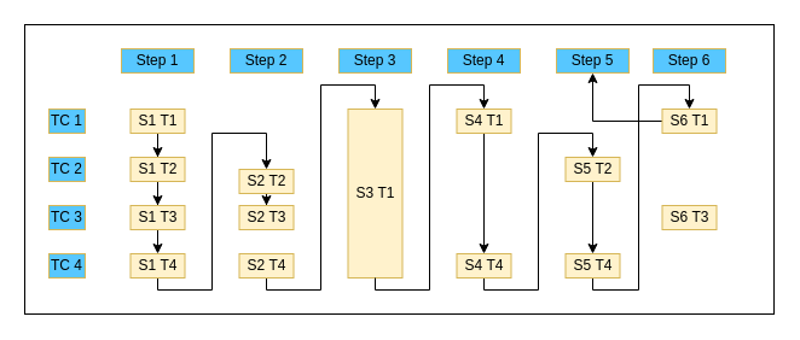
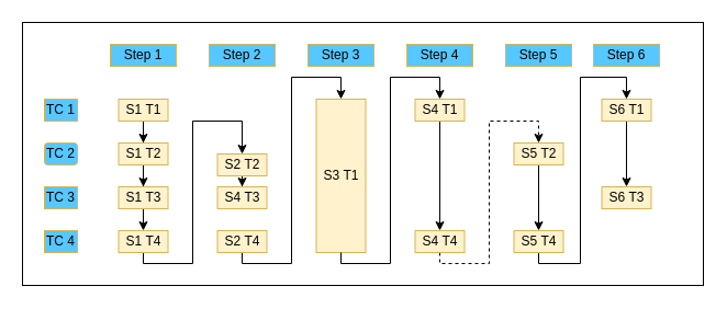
  <mxCell id="0" />
  <mxCell id="1" parent="0" />
  <mxCell id="2" style="edgeStyle=orthogonalEdgeStyle;rounded=0;orthogonalLoop=1;jettySize=auto;html=1;entryX=0.5;entryY=0;entryDx=0;entryDy=0;" parent="1" source="3" target="20" edge="1"><mxGeometry relative="1" as="geometry" /></mxCell>
  <mxCell id="3" value="S1 T1" style="rounded=0;whiteSpace=wrap;html=1;fillColor=#fff2cc;strokeColor=#d6b656;" parent="1" vertex="1"><mxGeometry x="107.5" y="90" width="45" height="20" as="geometry" /></mxCell>
  <mxCell id="4" value="TC 1" style="rounded=0;whiteSpace=wrap;html=1;fillColor=#57C7FF;strokeColor=#d6b656;" parent="1" vertex="1"><mxGeometry x="40" y="90" width="30" height="20" as="geometry" /></mxCell>
  <mxCell id="5" value="Step 1" style="rounded=0;whiteSpace=wrap;html=1;fillColor=#57C7FF;strokeColor=#d6b656;" parent="1" vertex="1"><mxGeometry x="100" y="40" width="60" height="20" as="geometry" /></mxCell>
- <mxCell id="6" value="TC 2" style="rounded=0;whiteSpace=wrap;html=1;fillColor=#57C7FF;strokeColor=#d6b656;" parent="1" vertex="1"><mxGeometry x="40" y="130" width="30" height="20" as="geometry" /></mxCell>
+ <mxCell id="6" value="TC 2" style="whiteSpace=wrap;html=1;fillColor=#57C7FF;strokeColor=#d6b656;rounded=1;" parent="1" vertex="1"><mxGeometry x="40" y="130" width="30" height="20" as="geometry" /></mxCell>
  <mxCell id="7" value="TC 3" style="rounded=0;whiteSpace=wrap;html=1;fillColor=#57C7FF;strokeColor=#d6b656;" parent="1" vertex="1"><mxGeometry x="40" y="170" width="30" height="20" as="geometry" /></mxCell>
  <mxCell id="8" value="TC 4" style="rounded=0;whiteSpace=wrap;html=1;fillColor=#57C7FF;strokeColor=#d6b656;" parent="1" vertex="1"><mxGeometry x="40" y="210" width="30" height="20" as="geometry" /></mxCell>
  <mxCell id="9" value="Step 2" style="rounded=0;whiteSpace=wrap;html=1;fillColor=#57C7FF;strokeColor=#d6b656;" parent="1" vertex="1"><mxGeometry x="190" y="40" width="60" height="20" as="geometry" /></mxCell>
  <mxCell id="10" value="Step 3" style="rounded=0;whiteSpace=wrap;html=1;fillColor=#57C7FF;strokeColor=#d6b656;" parent="1" vertex="1"><mxGeometry x="280" y="40" width="60" height="20" as="geometry" /></mxCell>
  <mxCell id="11" value="Step 4" style="rounded=0;whiteSpace=wrap;html=1;fillColor=#57C7FF;strokeColor=#d6b656;" parent="1" vertex="1"><mxGeometry x="370" y="40" width="60" height="20" as="geometry" /></mxCell>
  <mxCell id="12" value="Step 5" style="rounded=0;whiteSpace=wrap;html=1;fillColor=#57C7FF;strokeColor=#d6b656;" parent="1" vertex="1"><mxGeometry x="460" y="40" width="60" height="20" as="geometry" /></mxCell>
  <mxCell id="13" value="Step 6" style="rounded=0;whiteSpace=wrap;html=1;fillColor=#57C7FF;strokeColor=#d6b656;" parent="1" vertex="1"><mxGeometry x="540" y="40" width="60" height="20" as="geometry" /></mxCell>
  <mxCell id="14" value="S3 T1" style="rounded=0;whiteSpace=wrap;html=1;fillColor=#fff2cc;strokeColor=#d6b656;" parent="1" vertex="1"><mxGeometry x="287.5" y="90" width="45" height="140" as="geometry" /></mxCell>
  <mxCell id="15" style="edgeStyle=orthogonalEdgeStyle;rounded=0;orthogonalLoop=1;jettySize=auto;html=1;entryX=0.5;entryY=0;entryDx=0;entryDy=0;" parent="1" source="16" target="35" edge="1"><mxGeometry relative="1" as="geometry" /></mxCell>
  <mxCell id="16" value="S4 T1" style="rounded=0;whiteSpace=wrap;html=1;fillColor=#fff2cc;strokeColor=#d6b656;" parent="1" vertex="1"><mxGeometry x="377.5" y="90" width="45" height="20" as="geometry" /></mxCell>
- <mxCell id="17" style="edgeStyle=orthogonalEdgeStyle;rounded=0;orthogonalLoop=1;jettySize=auto;html=1;" parent="1" source="18" target="12" edge="1"><mxGeometry relative="1" as="geometry" /></mxCell>
+ <mxCell id="17" style="edgeStyle=orthogonalEdgeStyle;rounded=0;orthogonalLoop=1;jettySize=auto;html=1;entryX=0.5;entryY=0;entryDx=0;entryDy=0;" parent="1" source="18" target="28" edge="1"><mxGeometry relative="1" as="geometry" /></mxCell>
  <mxCell id="18" value="S6 T1" style="rounded=0;whiteSpace=wrap;html=1;fillColor=#fff2cc;strokeColor=#d6b656;" parent="1" vertex="1"><mxGeometry x="547.5" y="90" width="45" height="20" as="geometry" /></mxCell>
  <mxCell id="19" style="edgeStyle=orthogonalEdgeStyle;rounded=0;orthogonalLoop=1;jettySize=auto;html=1;entryX=0.5;entryY=0;entryDx=0;entryDy=0;" parent="1" source="20" target="26" edge="1"><mxGeometry relative="1" as="geometry" /></mxCell>
  <mxCell id="20" value="S1 T2" style="rounded=0;whiteSpace=wrap;html=1;fillColor=#fff2cc;strokeColor=#d6b656;" parent="1" vertex="1"><mxGeometry x="107.5" y="130" width="45" height="20" as="geometry" /></mxCell>
  <mxCell id="21" style="edgeStyle=orthogonalEdgeStyle;rounded=0;orthogonalLoop=1;jettySize=auto;html=1;entryX=0.5;entryY=0;entryDx=0;entryDy=0;" parent="1" source="22" target="27" edge="1"><mxGeometry relative="1" as="geometry" /></mxCell>
  <mxCell id="22" value="S2 T2" style="rounded=0;whiteSpace=wrap;html=1;fillColor=#fff2cc;strokeColor=#d6b656;" parent="1" vertex="1"><mxGeometry x="197.5" y="140" width="45" height="20" as="geometry" /></mxCell>
  <mxCell id="23" style="edgeStyle=orthogonalEdgeStyle;rounded=0;orthogonalLoop=1;jettySize=auto;html=1;entryX=0.5;entryY=0;entryDx=0;entryDy=0;" parent="1" source="24" target="37" edge="1"><mxGeometry relative="1" as="geometry" /></mxCell>
  <mxCell id="24" value="S5 T2" style="rounded=0;whiteSpace=wrap;html=1;fillColor=#fff2cc;strokeColor=#d6b656;" parent="1" vertex="1"><mxGeometry x="467.5" y="130" width="45" height="20" as="geometry" /></mxCell>
  <mxCell id="25" style="edgeStyle=orthogonalEdgeStyle;rounded=0;orthogonalLoop=1;jettySize=auto;html=1;exitX=0.5;exitY=1;exitDx=0;exitDy=0;entryX=0.5;entryY=0;entryDx=0;entryDy=0;" parent="1" source="26" target="30" edge="1"><mxGeometry relative="1" as="geometry" /></mxCell>
  <mxCell id="26" value="S1 T3" style="rounded=0;whiteSpace=wrap;html=1;fillColor=#fff2cc;strokeColor=#d6b656;" parent="1" vertex="1"><mxGeometry x="107.5" y="170" width="45" height="20" as="geometry" /></mxCell>
- <mxCell id="27" value="S2 T3" style="rounded=0;whiteSpace=wrap;html=1;fillColor=#fff2cc;strokeColor=#d6b656;" parent="1" vertex="1"><mxGeometry x="197.5" y="170" width="45" height="20" as="geometry" /></mxCell>
+ <mxCell id="27" value="S4 T3" style="rounded=0;whiteSpace=wrap;html=1;fillColor=#fff2cc;strokeColor=#d6b656;" parent="1" vertex="1"><mxGeometry x="197.5" y="170" width="45" height="20" as="geometry" /></mxCell>
  <mxCell id="28" value="S6 T3" style="rounded=0;whiteSpace=wrap;html=1;fillColor=#fff2cc;strokeColor=#d6b656;" parent="1" vertex="1"><mxGeometry x="547.5" y="170" width="45" height="20" as="geometry" /></mxCell>
  <mxCell id="29" style="edgeStyle=orthogonalEdgeStyle;rounded=0;orthogonalLoop=1;jettySize=auto;html=1;entryX=0.5;entryY=0;entryDx=0;entryDy=0;" parent="1" source="30" target="22" edge="1"><mxGeometry relative="1" as="geometry"><Array as="points"><mxPoint x="130" y="240" /><mxPoint x="175" y="240" /><mxPoint x="175" y="110" /><mxPoint x="220" y="110" /></Array></mxGeometry></mxCell>
  <mxCell id="30" value="S1 T4" style="rounded=0;whiteSpace=wrap;html=1;fillColor=#fff2cc;strokeColor=#d6b656;" parent="1" vertex="1"><mxGeometry x="107.5" y="210" width="45" height="20" as="geometry" /></mxCell>
  <mxCell id="31" style="edgeStyle=orthogonalEdgeStyle;rounded=0;orthogonalLoop=1;jettySize=auto;html=1;entryX=0.5;entryY=0;entryDx=0;entryDy=0;" parent="1" source="32" target="14" edge="1"><mxGeometry relative="1" as="geometry"><Array as="points"><mxPoint x="220" y="240" /><mxPoint x="265" y="240" /><mxPoint x="265" y="70" /><mxPoint x="310" y="70" /></Array></mxGeometry></mxCell>
  <mxCell id="32" value="S2 T4" style="rounded=0;whiteSpace=wrap;html=1;fillColor=#fff2cc;strokeColor=#d6b656;" parent="1" vertex="1"><mxGeometry x="197.5" y="210" width="45" height="20" as="geometry" /></mxCell>
  <mxCell id="33" style="edgeStyle=orthogonalEdgeStyle;rounded=0;orthogonalLoop=1;jettySize=auto;html=1;entryX=0.5;entryY=0;entryDx=0;entryDy=0;" parent="1" target="16" edge="1"><mxGeometry relative="1" as="geometry"><Array as="points"><mxPoint x="310" y="240" /><mxPoint x="355" y="240" /><mxPoint x="355" y="70" /><mxPoint x="400" y="70" /></Array><mxPoint x="310" y="230" as="sourcePoint" /></mxGeometry></mxCell>
- <mxCell id="34" style="edgeStyle=orthogonalEdgeStyle;rounded=0;orthogonalLoop=1;jettySize=auto;html=1;entryX=0.5;entryY=0;entryDx=0;entryDy=0;" parent="1" source="35" target="24" edge="1"><mxGeometry relative="1" as="geometry"><Array as="points"><mxPoint x="400" y="240" /><mxPoint x="445" y="240" /><mxPoint x="445" y="110" /><mxPoint x="490" y="110" /></Array></mxGeometry></mxCell>
+ <mxCell id="34" style="edgeStyle=orthogonalEdgeStyle;rounded=0;orthogonalLoop=1;jettySize=auto;html=1;entryX=0.5;entryY=0;entryDx=0;entryDy=0;dashed=1;" parent="1" source="35" target="24" edge="1"><mxGeometry relative="1" as="geometry"><Array as="points"><mxPoint x="400" y="240" /><mxPoint x="445" y="240" /><mxPoint x="445" y="110" /><mxPoint x="490" y="110" /></Array></mxGeometry></mxCell>
  <mxCell id="35" value="S4 T4" style="rounded=0;whiteSpace=wrap;html=1;fillColor=#fff2cc;strokeColor=#d6b656;" parent="1" vertex="1"><mxGeometry x="377.5" y="210" width="45" height="20" as="geometry" /></mxCell>
  <mxCell id="36" style="edgeStyle=orthogonalEdgeStyle;rounded=0;orthogonalLoop=1;jettySize=auto;html=1;entryX=0.5;entryY=0;entryDx=0;entryDy=0;" parent="1" source="37" target="18" edge="1"><mxGeometry relative="1" as="geometry"><Array as="points"><mxPoint x="490" y="240" /><mxPoint x="528" y="240" /><mxPoint x="528" y="70" /><mxPoint x="570" y="70" /></Array></mxGeometry></mxCell>
  <mxCell id="37" value="S5 T4" style="rounded=0;whiteSpace=wrap;html=1;fillColor=#fff2cc;strokeColor=#d6b656;" parent="1" vertex="1"><mxGeometry x="467.5" y="210" width="45" height="20" as="geometry" /></mxCell>
  <mxCell id="38" value="" style="rounded=0;whiteSpace=wrap;html=1;fillColor=none;" vertex="1" parent="1"><mxGeometry x="20" y="20" width="620" height="240" as="geometry" /></mxCell>
